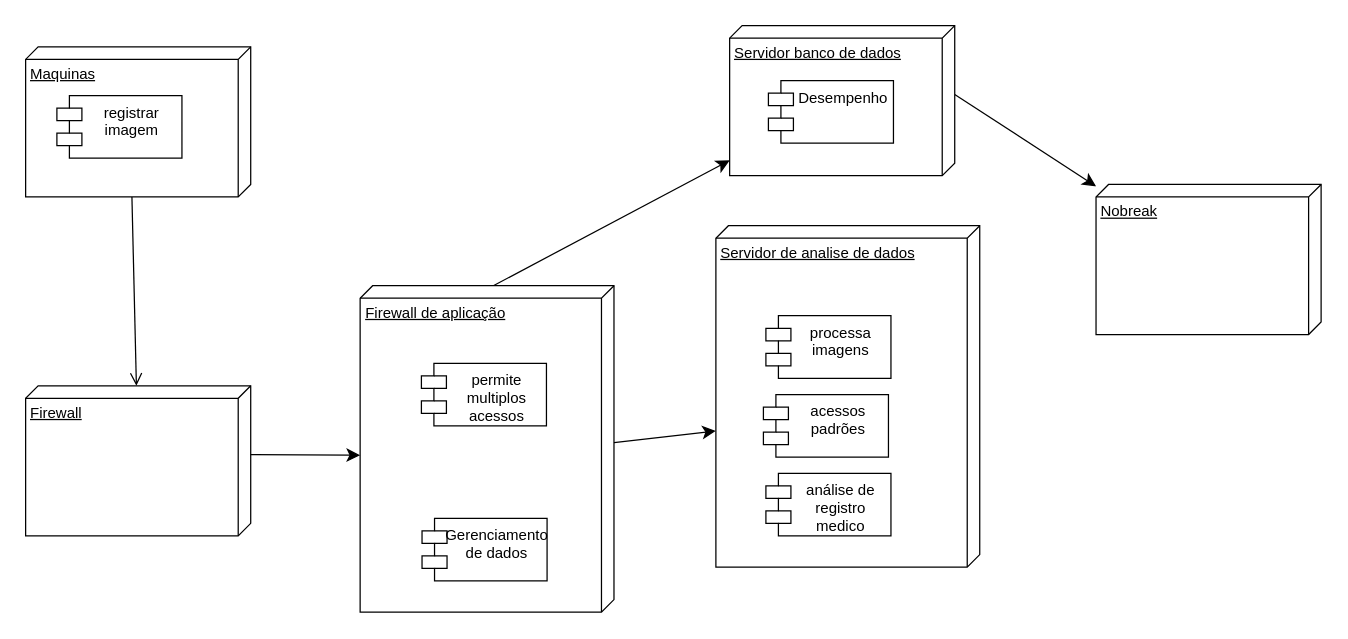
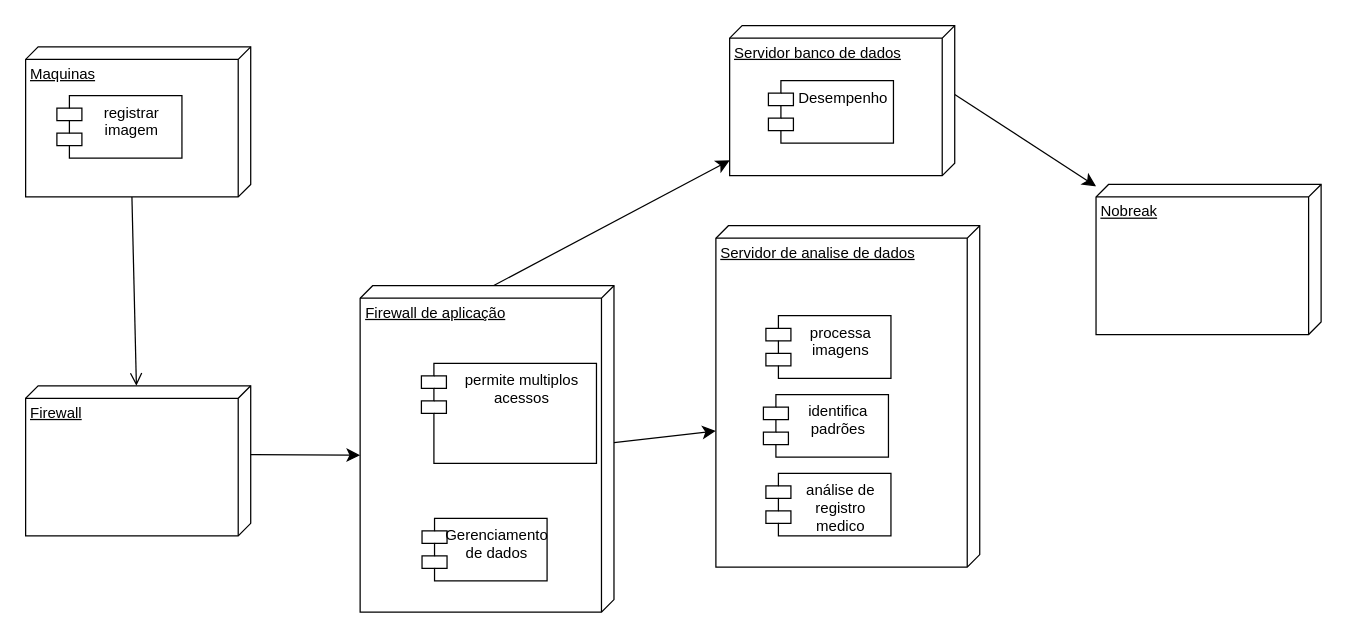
  <mxCell id="0" />
  <mxCell id="1" parent="0" />
  <mxCell id="2" value="Firewall" style="verticalAlign=top;align=left;spacingTop=8;spacingLeft=2;spacingRight=12;shape=cube;size=10;direction=south;fontStyle=4;html=1;whiteSpace=wrap;" vertex="1" parent="1"><mxGeometry x="20" y="308" width="180" height="120" as="geometry" /></mxCell>
  <mxCell id="3" value="Nobreak" style="verticalAlign=top;align=left;spacingTop=8;spacingLeft=2;spacingRight=12;shape=cube;size=10;direction=south;fontStyle=4;html=1;whiteSpace=wrap;" vertex="1" parent="1"><mxGeometry x="876" y="147" width="180" height="120" as="geometry" /></mxCell>
  <mxCell id="4" value="Servidor de analise de dados" style="verticalAlign=top;align=left;spacingTop=8;spacingLeft=2;spacingRight=12;shape=cube;size=10;direction=south;fontStyle=4;html=1;whiteSpace=wrap;" vertex="1" parent="1"><mxGeometry x="572" y="180" width="211" height="273" as="geometry" /></mxCell>
  <mxCell id="5" style="edgeStyle=none;curved=1;rounded=0;orthogonalLoop=1;jettySize=auto;html=1;exitX=0;exitY=0;exitDx=55;exitDy=0;exitPerimeter=0;fontSize=12;startSize=8;endSize=8;" edge="1" parent="1" source="6" target="3"><mxGeometry relative="1" as="geometry" /></mxCell>
  <mxCell id="6" value="Servidor banco de dados" style="verticalAlign=top;align=left;spacingTop=8;spacingLeft=2;spacingRight=12;shape=cube;size=10;direction=south;fontStyle=4;html=1;whiteSpace=wrap;" vertex="1" parent="1"><mxGeometry x="583" y="20" width="180" height="120" as="geometry" /></mxCell>
  <mxCell id="7" style="edgeStyle=none;curved=1;rounded=0;orthogonalLoop=1;jettySize=auto;html=1;exitX=0;exitY=0;exitDx=0;exitDy=96.5;exitPerimeter=0;fontSize=12;startSize=8;endSize=8;" edge="1" parent="1" source="8" target="6"><mxGeometry relative="1" as="geometry" /></mxCell>
  <mxCell id="8" value="Firewall de aplicação" style="verticalAlign=top;align=left;spacingTop=8;spacingLeft=2;spacingRight=12;shape=cube;size=10;direction=south;fontStyle=4;html=1;whiteSpace=wrap;" vertex="1" parent="1"><mxGeometry x="287.5" y="228" width="203" height="261" as="geometry" /></mxCell>
  <mxCell id="9" style="edgeStyle=none;curved=1;rounded=0;orthogonalLoop=1;jettySize=auto;html=1;exitX=0;exitY=0;exitDx=120;exitDy=95;exitPerimeter=0;fontSize=12;startSize=8;endSize=8;endArrow=open;" edge="1" parent="1" source="10" target="2"><mxGeometry relative="1" as="geometry" /></mxCell>
  <mxCell id="10" value="Maquinas" style="verticalAlign=top;align=left;spacingTop=8;spacingLeft=2;spacingRight=12;shape=cube;size=10;direction=south;fontStyle=4;html=1;whiteSpace=wrap;" vertex="1" parent="1"><mxGeometry x="20" y="37" width="180" height="120" as="geometry" /></mxCell>
  <mxCell id="11" value="registrar imagem" style="shape=module;align=left;spacingLeft=20;align=center;verticalAlign=top;whiteSpace=wrap;html=1;" vertex="1" parent="1"><mxGeometry x="45" y="76" width="100" height="50" as="geometry" /></mxCell>
- <mxCell id="12" value="permite multiplos acessos" style="shape=module;align=left;spacingLeft=20;align=center;verticalAlign=top;whiteSpace=wrap;html=1;" vertex="1" parent="1"><mxGeometry x="336.5" y="290" width="100" height="50" as="geometry" /></mxCell>
+ <mxCell id="12" value="permite multiplos acessos" style="shape=module;align=left;spacingLeft=20;align=center;verticalAlign=top;whiteSpace=wrap;html=1;" vertex="1" parent="1"><mxGeometry x="336.5" y="290" width="140" height="80" as="geometry" /></mxCell>
  <mxCell id="13" value="processa imagens" style="shape=module;align=left;spacingLeft=20;align=center;verticalAlign=top;whiteSpace=wrap;html=1;" vertex="1" parent="1"><mxGeometry x="612" y="252" width="100" height="50" as="geometry" /></mxCell>
- <mxCell id="14" value="acessos padrões" style="shape=module;align=left;spacingLeft=20;align=center;verticalAlign=top;whiteSpace=wrap;html=1;" vertex="1" parent="1"><mxGeometry x="610" y="315" width="100" height="50" as="geometry" /></mxCell>
+ <mxCell id="14" value="identifica padrões" style="shape=module;align=left;spacingLeft=20;align=center;verticalAlign=top;whiteSpace=wrap;html=1;" vertex="1" parent="1"><mxGeometry x="610" y="315" width="100" height="50" as="geometry" /></mxCell>
  <mxCell id="15" value="Gerenciamento de dados" style="shape=module;align=left;spacingLeft=20;align=center;verticalAlign=top;whiteSpace=wrap;html=1;" vertex="1" parent="1"><mxGeometry x="337" y="414" width="100" height="50" as="geometry" /></mxCell>
  <mxCell id="16" value="análise de registro medico" style="shape=module;align=left;spacingLeft=20;align=center;verticalAlign=top;whiteSpace=wrap;html=1;" vertex="1" parent="1"><mxGeometry x="612" y="378" width="100" height="50" as="geometry" /></mxCell>
  <mxCell id="17" value="Desempenho" style="shape=module;align=left;spacingLeft=20;align=center;verticalAlign=top;whiteSpace=wrap;html=1;" vertex="1" parent="1"><mxGeometry x="614" y="64" width="100" height="50" as="geometry" /></mxCell>
  <mxCell id="18" style="edgeStyle=none;curved=1;rounded=0;orthogonalLoop=1;jettySize=auto;html=1;exitX=0;exitY=0;exitDx=55;exitDy=0;exitPerimeter=0;entryX=0;entryY=0;entryDx=135.5;entryDy=203;entryPerimeter=0;fontSize=12;startSize=8;endSize=8;" edge="1" parent="1" source="2" target="8"><mxGeometry relative="1" as="geometry" /></mxCell>
  <mxCell id="19" style="edgeStyle=none;curved=1;rounded=0;orthogonalLoop=1;jettySize=auto;html=1;exitX=0;exitY=0;exitDx=125.5;exitDy=0;exitPerimeter=0;entryX=0.601;entryY=1;entryDx=0;entryDy=0;entryPerimeter=0;fontSize=12;startSize=8;endSize=8;" edge="1" parent="1" source="8" target="4"><mxGeometry relative="1" as="geometry" /></mxCell>
